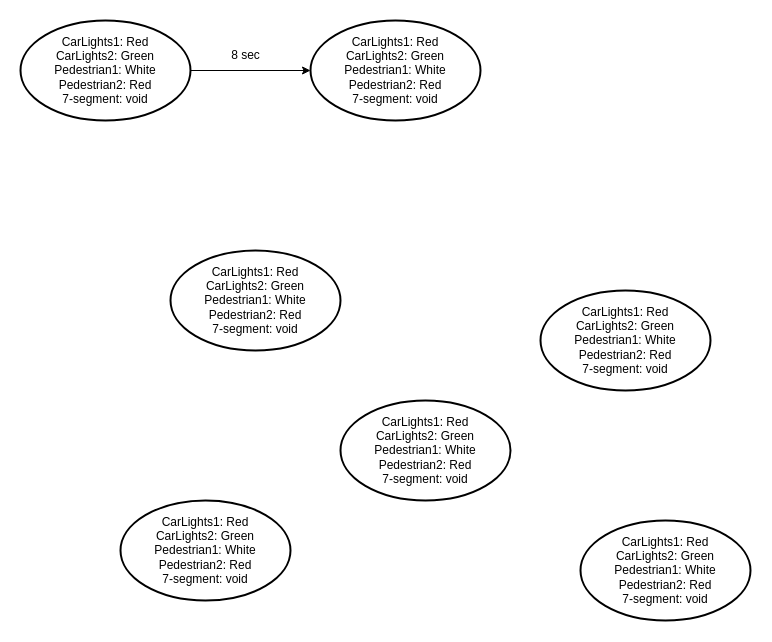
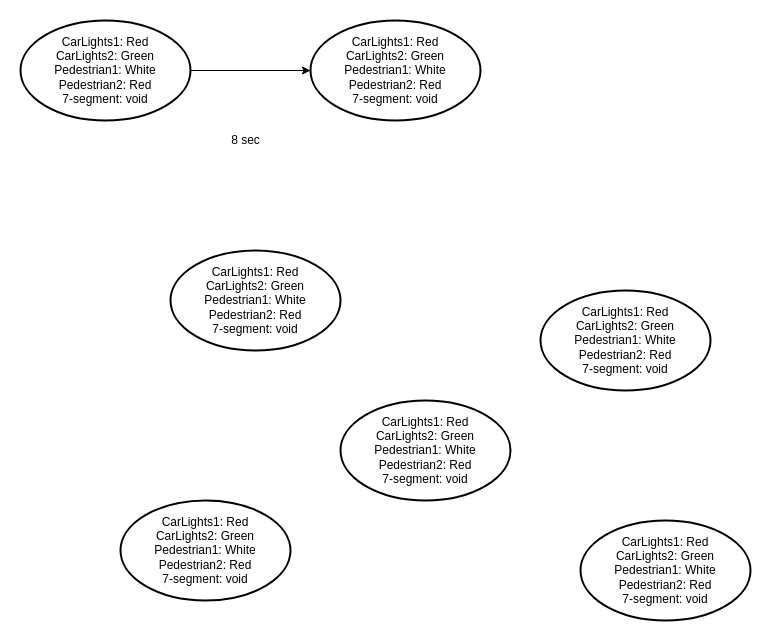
  <mxCell id="0" />
  <mxCell id="1" parent="0" />
  <mxCell id="2" value="CarLights1: Red&lt;div&gt;CarLights2: Green&lt;/div&gt;&lt;div&gt;Pedestrian1: White&lt;/div&gt;&lt;div&gt;Pedestrian2: Red&lt;/div&gt;&lt;div&gt;7-segment: void&lt;/div&gt;" style="strokeWidth=2;html=1;shape=mxgraph.flowchart.start_1;whiteSpace=wrap;" vertex="1" parent="1"><mxGeometry x="20" y="20" width="170" height="100" as="geometry" /></mxCell>
  <mxCell id="3" value="" style="endArrow=classic;html=1;rounded=0;exitX=1;exitY=0.5;exitDx=0;exitDy=0;exitPerimeter=0;entryX=0;entryY=0.5;entryDx=0;entryDy=0;entryPerimeter=0;" edge="1" parent="1" source="2" target="4"><mxGeometry width="50" height="50" relative="1" as="geometry"><mxPoint x="380" y="430" as="sourcePoint" /><mxPoint x="380" y="80" as="targetPoint" /></mxGeometry></mxCell>
  <mxCell id="4" value="CarLights1: Red&lt;div&gt;CarLights2: Green&lt;/div&gt;&lt;div&gt;Pedestrian1: White&lt;/div&gt;&lt;div&gt;Pedestrian2: Red&lt;/div&gt;&lt;div&gt;7-segment: void&lt;/div&gt;" style="strokeWidth=2;html=1;shape=mxgraph.flowchart.start_1;whiteSpace=wrap;" vertex="1" parent="1"><mxGeometry x="310" y="20" width="170" height="100" as="geometry" /></mxCell>
- <mxCell id="5" value="8 sec" style="text;html=1;align=center;verticalAlign=middle;resizable=0;points=[];autosize=1;strokeColor=none;fillColor=none;" vertex="1" parent="1"><mxGeometry x="220" y="40" width="50" height="30" as="geometry" /></mxCell>
+ <mxCell id="5" value="8 sec" style="text;html=1;align=center;verticalAlign=middle;resizable=0;points=[];autosize=1;strokeColor=none;fillColor=none;" vertex="1" parent="1"><mxGeometry x="220" y="125" width="50" height="30" as="geometry" /></mxCell>
  <mxCell id="6" value="CarLights1: Red&lt;div&gt;CarLights2: Green&lt;/div&gt;&lt;div&gt;Pedestrian1: White&lt;/div&gt;&lt;div&gt;Pedestrian2: Red&lt;/div&gt;&lt;div&gt;7-segment: void&lt;/div&gt;" style="strokeWidth=2;html=1;shape=mxgraph.flowchart.start_1;whiteSpace=wrap;" vertex="1" parent="1"><mxGeometry x="540" y="290" width="170" height="100" as="geometry" /></mxCell>
  <mxCell id="7" value="CarLights1: Red&lt;div&gt;CarLights2: Green&lt;/div&gt;&lt;div&gt;Pedestrian1: White&lt;/div&gt;&lt;div&gt;Pedestrian2: Red&lt;/div&gt;&lt;div&gt;7-segment: void&lt;/div&gt;" style="strokeWidth=2;html=1;shape=mxgraph.flowchart.start_1;whiteSpace=wrap;" vertex="1" parent="1"><mxGeometry x="340" y="400" width="170" height="100" as="geometry" /></mxCell>
  <mxCell id="8" value="CarLights1: Red&lt;div&gt;CarLights2: Green&lt;/div&gt;&lt;div&gt;Pedestrian1: White&lt;/div&gt;&lt;div&gt;Pedestrian2: Red&lt;/div&gt;&lt;div&gt;7-segment: void&lt;/div&gt;" style="strokeWidth=2;html=1;shape=mxgraph.flowchart.start_1;whiteSpace=wrap;" vertex="1" parent="1"><mxGeometry x="580" y="520" width="170" height="100" as="geometry" /></mxCell>
  <mxCell id="9" value="CarLights1: Red&lt;div&gt;CarLights2: Green&lt;/div&gt;&lt;div&gt;Pedestrian1: White&lt;/div&gt;&lt;div&gt;Pedestrian2: Red&lt;/div&gt;&lt;div&gt;7-segment: void&lt;/div&gt;" style="strokeWidth=2;html=1;shape=mxgraph.flowchart.start_1;whiteSpace=wrap;" vertex="1" parent="1"><mxGeometry x="170" y="250" width="170" height="100" as="geometry" /></mxCell>
  <mxCell id="10" value="CarLights1: Red&lt;div&gt;CarLights2: Green&lt;/div&gt;&lt;div&gt;Pedestrian1: White&lt;/div&gt;&lt;div&gt;Pedestrian2: Red&lt;/div&gt;&lt;div&gt;7-segment: void&lt;/div&gt;" style="strokeWidth=2;html=1;shape=mxgraph.flowchart.start_1;whiteSpace=wrap;" vertex="1" parent="1"><mxGeometry x="120" y="500" width="170" height="100" as="geometry" /></mxCell>
